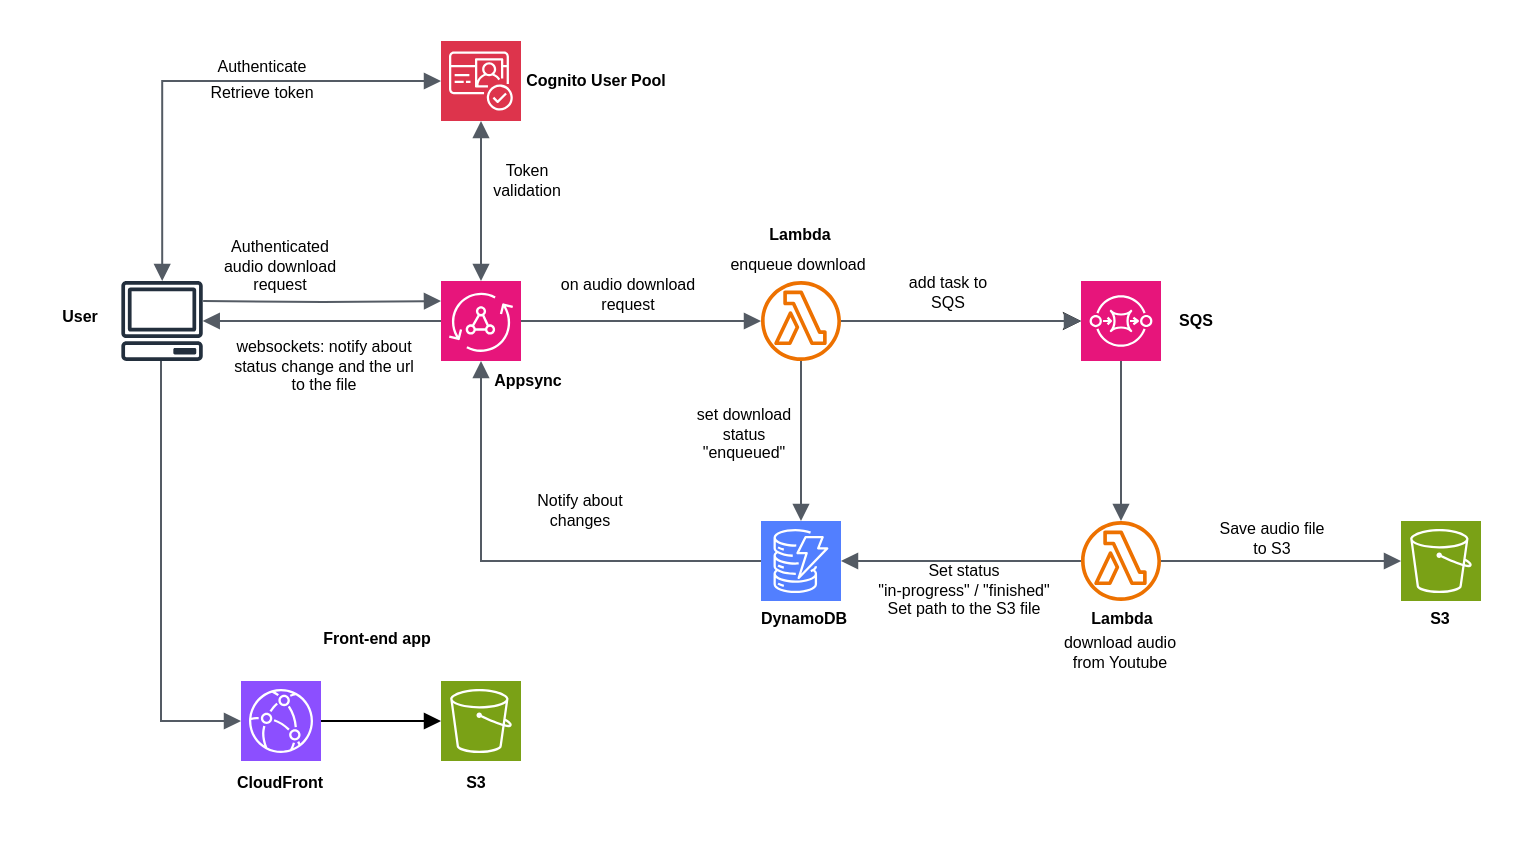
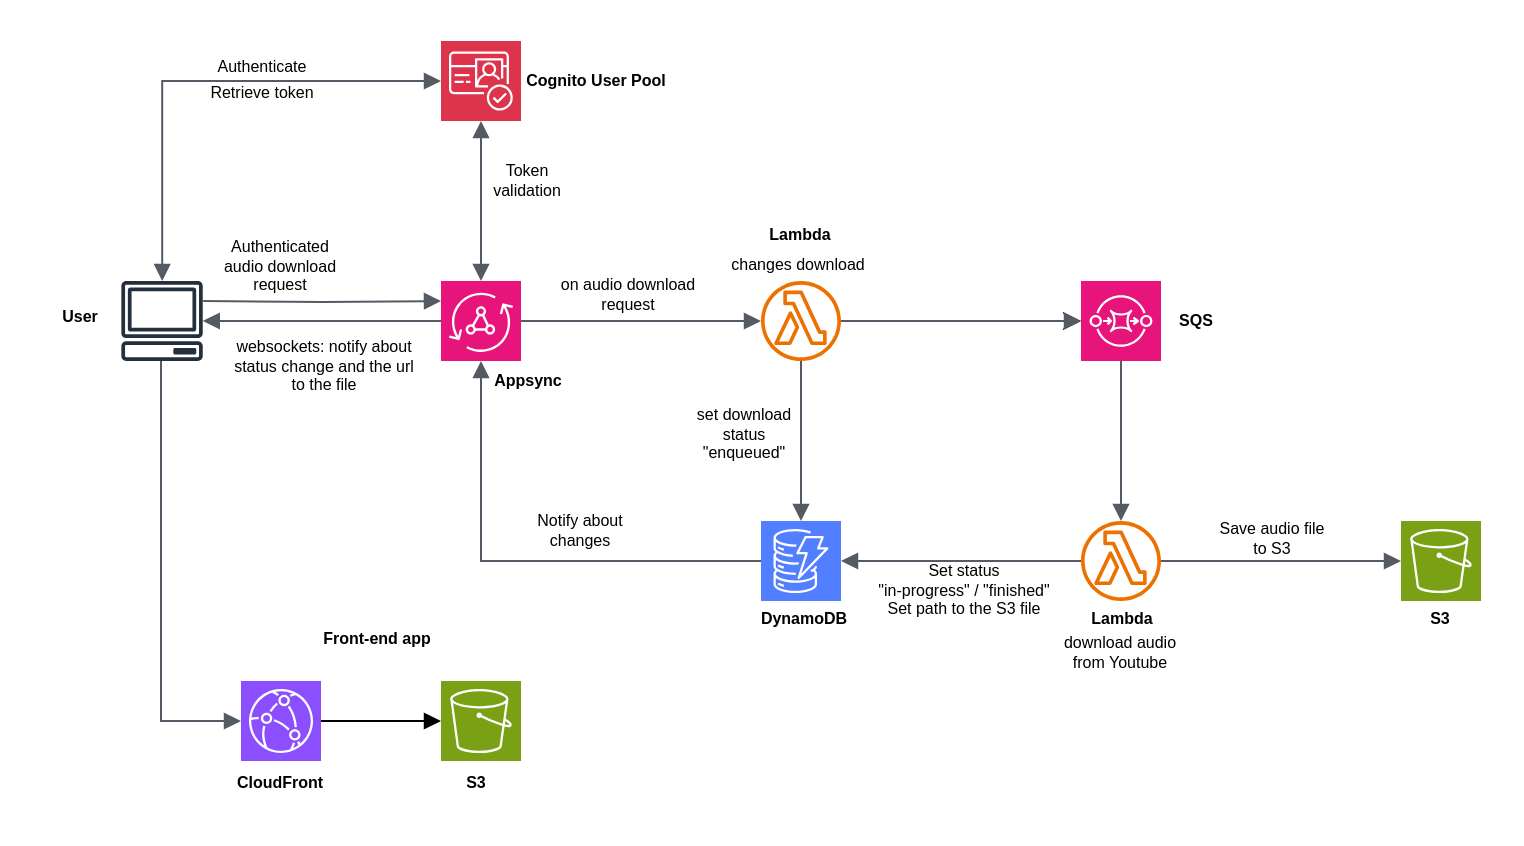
  <mxCell id="0" />
  <mxCell id="1" parent="0" />
  <mxCell id="2" value="" style="sketch=0;outlineConnect=0;fontColor=#232F3E;gradientColor=none;fillColor=#232F3D;strokeColor=none;dashed=0;verticalLabelPosition=bottom;verticalAlign=top;align=center;html=1;fontSize=8;fontStyle=0;aspect=fixed;pointerEvents=1;shape=mxgraph.aws4.client;" parent="1" vertex="1"><mxGeometry x="60" y="140" width="41.05" height="40" as="geometry" /></mxCell>
  <mxCell id="3" value="" style="sketch=0;points=[[0,0,0],[0.25,0,0],[0.5,0,0],[0.75,0,0],[1,0,0],[0,1,0],[0.25,1,0],[0.5,1,0],[0.75,1,0],[1,1,0],[0,0.25,0],[0,0.5,0],[0,0.75,0],[1,0.25,0],[1,0.5,0],[1,0.75,0]];outlineConnect=0;fillColor=#DD344C;strokeColor=#ffffff;dashed=0;verticalLabelPosition=bottom;verticalAlign=top;align=center;html=1;aspect=fixed;shape=mxgraph.aws4.resourceIcon;resIcon=mxgraph.aws4.cognito;fontSize=8;" parent="1" vertex="1"><mxGeometry x="220" y="20" width="40" height="40" as="geometry" /></mxCell>
  <mxCell id="4" value="Cognito User Pool" style="text;strokeColor=none;align=center;fillColor=none;html=1;verticalAlign=middle;whiteSpace=wrap;rounded=0;fontSize=8;fontStyle=1" parent="1" vertex="1"><mxGeometry x="258" y="25.74" width="80" height="28.52" as="geometry" /></mxCell>
  <mxCell id="5" value="" style="sketch=0;points=[[0,0,0],[0.25,0,0],[0.5,0,0],[0.75,0,0],[1,0,0],[0,1,0],[0.25,1,0],[0.5,1,0],[0.75,1,0],[1,1,0],[0,0.25,0],[0,0.5,0],[0,0.75,0],[1,0.25,0],[1,0.5,0],[1,0.75,0]];outlineConnect=0;fontColor=#232F3E;fillColor=#E7157B;strokeColor=#ffffff;dashed=0;verticalLabelPosition=bottom;verticalAlign=top;align=center;html=1;fontSize=8;fontStyle=0;aspect=fixed;shape=mxgraph.aws4.resourceIcon;resIcon=mxgraph.aws4.appsync;" parent="1" vertex="1"><mxGeometry x="220" y="140" width="40" height="40" as="geometry" /></mxCell>
  <mxCell id="6" value="" style="sketch=0;points=[[0,0,0],[0.25,0,0],[0.5,0,0],[0.75,0,0],[1,0,0],[0,1,0],[0.25,1,0],[0.5,1,0],[0.75,1,0],[1,1,0],[0,0.25,0],[0,0.5,0],[0,0.75,0],[1,0.25,0],[1,0.5,0],[1,0.75,0]];outlineConnect=0;fontColor=#232F3E;fillColor=#527FFF;strokeColor=#ffffff;dashed=0;verticalLabelPosition=bottom;verticalAlign=top;align=center;html=1;fontSize=8;fontStyle=0;aspect=fixed;shape=mxgraph.aws4.resourceIcon;resIcon=mxgraph.aws4.dynamodb;" parent="1" vertex="1"><mxGeometry x="380" y="260" width="40" height="40" as="geometry" /></mxCell>
  <mxCell id="7" value="" style="edgeStyle=orthogonalEdgeStyle;rounded=0;orthogonalLoop=1;jettySize=auto;html=1;fontSize=8;" parent="1" source="8" target="9" edge="1"><mxGeometry relative="1" as="geometry" /></mxCell>
  <mxCell id="8" value="" style="sketch=0;outlineConnect=0;fontColor=#232F3E;gradientColor=none;fillColor=#ED7100;strokeColor=none;dashed=0;verticalLabelPosition=bottom;verticalAlign=top;align=center;html=1;fontSize=8;fontStyle=0;aspect=fixed;pointerEvents=1;shape=mxgraph.aws4.lambda_function;" parent="1" vertex="1"><mxGeometry x="380" y="140" width="40" height="40" as="geometry" /></mxCell>
  <mxCell id="9" value="" style="sketch=0;points=[[0,0,0],[0.25,0,0],[0.5,0,0],[0.75,0,0],[1,0,0],[0,1,0],[0.25,1,0],[0.5,1,0],[0.75,1,0],[1,1,0],[0,0.25,0],[0,0.5,0],[0,0.75,0],[1,0.25,0],[1,0.5,0],[1,0.75,0]];outlineConnect=0;fontColor=#232F3E;fillColor=#E7157B;strokeColor=#ffffff;dashed=0;verticalLabelPosition=bottom;verticalAlign=top;align=center;html=1;fontSize=8;fontStyle=0;aspect=fixed;shape=mxgraph.aws4.resourceIcon;resIcon=mxgraph.aws4.sqs;" parent="1" vertex="1"><mxGeometry x="540" y="140" width="40" height="40" as="geometry" /></mxCell>
  <mxCell id="10" value="" style="sketch=0;outlineConnect=0;fontColor=#232F3E;gradientColor=none;fillColor=#ED7100;strokeColor=none;dashed=0;verticalLabelPosition=bottom;verticalAlign=top;align=center;html=1;fontSize=8;fontStyle=0;aspect=fixed;pointerEvents=1;shape=mxgraph.aws4.lambda_function;" parent="1" vertex="1"><mxGeometry x="540" y="260" width="40" height="40" as="geometry" /></mxCell>
  <mxCell id="11" value="" style="sketch=0;points=[[0,0,0],[0.25,0,0],[0.5,0,0],[0.75,0,0],[1,0,0],[0,1,0],[0.25,1,0],[0.5,1,0],[0.75,1,0],[1,1,0],[0,0.25,0],[0,0.5,0],[0,0.75,0],[1,0.25,0],[1,0.5,0],[1,0.75,0]];outlineConnect=0;fontColor=#232F3E;fillColor=#7AA116;strokeColor=#ffffff;dashed=0;verticalLabelPosition=bottom;verticalAlign=top;align=center;html=1;fontSize=8;fontStyle=0;aspect=fixed;shape=mxgraph.aws4.resourceIcon;resIcon=mxgraph.aws4.s3;" parent="1" vertex="1"><mxGeometry x="700" y="260" width="40" height="40" as="geometry" /></mxCell>
  <mxCell id="12" value="" style="edgeStyle=orthogonalEdgeStyle;html=1;endArrow=block;elbow=vertical;startArrow=block;startFill=1;endFill=1;strokeColor=#545B64;rounded=0;fontSize=8;" parent="1" source="2" target="3" edge="1"><mxGeometry width="100" relative="1" as="geometry"><mxPoint x="80" y="70" as="sourcePoint" /><mxPoint x="180" y="39.7" as="targetPoint" /><Array as="points"><mxPoint x="81" y="40" /></Array></mxGeometry></mxCell>
  <mxCell id="13" value="" style="edgeStyle=orthogonalEdgeStyle;html=1;endArrow=block;elbow=vertical;startArrow=block;startFill=1;endFill=1;strokeColor=#545B64;rounded=0;exitX=0.5;exitY=1;exitDx=0;exitDy=0;exitPerimeter=0;fontSize=8;" parent="1" source="3" target="5" edge="1"><mxGeometry width="100" relative="1" as="geometry"><mxPoint x="160" y="100" as="sourcePoint" /><mxPoint x="260" y="100" as="targetPoint" /></mxGeometry></mxCell>
  <mxCell id="14" value="" style="edgeStyle=orthogonalEdgeStyle;html=1;endArrow=block;elbow=vertical;startArrow=none;endFill=1;strokeColor=#545B64;rounded=0;fontSize=8;" parent="1" source="5" target="8" edge="1"><mxGeometry width="100" relative="1" as="geometry"><mxPoint x="190" y="190" as="sourcePoint" /><mxPoint x="290" y="190" as="targetPoint" /></mxGeometry></mxCell>
  <mxCell id="15" value="" style="edgeStyle=orthogonalEdgeStyle;html=1;endArrow=block;elbow=vertical;startArrow=none;endFill=1;strokeColor=#545B64;rounded=0;fontSize=8;" parent="1" source="8" target="6" edge="1"><mxGeometry width="100" relative="1" as="geometry"><mxPoint x="190" y="190" as="sourcePoint" /><mxPoint x="290" y="190" as="targetPoint" /></mxGeometry></mxCell>
  <mxCell id="16" value="" style="edgeStyle=orthogonalEdgeStyle;html=1;endArrow=block;elbow=vertical;startArrow=none;endFill=1;strokeColor=#545B64;rounded=0;fontSize=8;" parent="1" source="8" target="9" edge="1"><mxGeometry width="100" relative="1" as="geometry"><mxPoint x="340" y="159.7" as="sourcePoint" /><mxPoint x="420" y="159.7" as="targetPoint" /></mxGeometry></mxCell>
  <mxCell id="17" value="" style="edgeStyle=orthogonalEdgeStyle;html=1;endArrow=block;elbow=vertical;startArrow=none;endFill=1;strokeColor=#545B64;rounded=0;fontSize=8;" parent="1" source="9" target="10" edge="1"><mxGeometry width="100" relative="1" as="geometry"><mxPoint x="420" y="210" as="sourcePoint" /><mxPoint x="440" y="250" as="targetPoint" /></mxGeometry></mxCell>
  <mxCell id="18" value="" style="edgeStyle=orthogonalEdgeStyle;html=1;endArrow=block;elbow=vertical;startArrow=none;endFill=1;strokeColor=#545B64;rounded=0;fontSize=8;" parent="1" source="10" target="11" edge="1"><mxGeometry width="100" relative="1" as="geometry"><mxPoint x="490" y="280" as="sourcePoint" /><mxPoint x="520" y="280" as="targetPoint" /></mxGeometry></mxCell>
  <mxCell id="19" value="" style="edgeStyle=orthogonalEdgeStyle;html=1;endArrow=none;elbow=vertical;startArrow=block;startFill=1;strokeColor=#545B64;rounded=0;fontSize=8;" parent="1" source="6" target="10" edge="1"><mxGeometry width="100" relative="1" as="geometry"><mxPoint x="290" y="320" as="sourcePoint" /><mxPoint x="390" y="320" as="targetPoint" /></mxGeometry></mxCell>
  <mxCell id="20" value="" style="edgeStyle=orthogonalEdgeStyle;html=1;endArrow=none;elbow=vertical;startArrow=block;startFill=1;strokeColor=#545B64;rounded=0;fontSize=8;" parent="1" source="5" target="6" edge="1"><mxGeometry width="100" relative="1" as="geometry"><mxPoint x="190" y="190" as="sourcePoint" /><mxPoint x="290" y="270" as="targetPoint" /><Array as="points"><mxPoint x="240" y="280" /></Array></mxGeometry></mxCell>
  <mxCell id="21" value="" style="edgeStyle=orthogonalEdgeStyle;html=1;endArrow=none;elbow=vertical;startArrow=block;startFill=1;strokeColor=#545B64;rounded=0;entryX=0;entryY=0.5;entryDx=0;entryDy=0;entryPerimeter=0;fontSize=8;" parent="1" source="2" target="5" edge="1"><mxGeometry width="100" relative="1" as="geometry"><mxPoint x="110" y="160" as="sourcePoint" /><mxPoint x="180" y="220" as="targetPoint" /></mxGeometry></mxCell>
  <mxCell id="22" value="Authenticate" style="text;strokeColor=none;align=center;fillColor=none;html=1;verticalAlign=middle;whiteSpace=wrap;rounded=0;fontSize=8;" parent="1" vertex="1"><mxGeometry x="101" y="28" width="60" height="10" as="geometry" /></mxCell>
  <mxCell id="23" value="Retrieve token" style="text;strokeColor=none;align=center;fillColor=none;html=1;verticalAlign=middle;whiteSpace=wrap;rounded=0;fontSize=8;" parent="1" vertex="1"><mxGeometry x="81" y="41" width="100" height="10" as="geometry" /></mxCell>
  <mxCell id="24" value="" style="edgeStyle=orthogonalEdgeStyle;html=1;endArrow=block;elbow=vertical;startArrow=none;endFill=1;strokeColor=#545B64;rounded=0;fontSize=8;entryX=0;entryY=0.25;entryDx=0;entryDy=0;entryPerimeter=0;" parent="1" target="5" edge="1"><mxGeometry width="100" relative="1" as="geometry"><mxPoint x="101.055" y="150" as="sourcePoint" /><mxPoint x="180" y="150" as="targetPoint" /></mxGeometry></mxCell>
  <mxCell id="25" value="Authenticated audio download request" style="text;strokeColor=none;align=center;fillColor=none;html=1;verticalAlign=middle;whiteSpace=wrap;rounded=0;fontSize=8;" parent="1" vertex="1"><mxGeometry x="110" y="118" width="60" height="30" as="geometry" /></mxCell>
  <mxCell id="26" value="Token validation" style="text;strokeColor=none;align=center;fillColor=none;html=1;verticalAlign=middle;whiteSpace=wrap;rounded=0;fontSize=8;" parent="1" vertex="1"><mxGeometry x="234" y="85" width="59" height="10" as="geometry" /></mxCell>
  <mxCell id="27" value="on audio download request" style="text;strokeColor=none;align=center;fillColor=none;html=1;verticalAlign=middle;whiteSpace=wrap;rounded=0;fontSize=8;" parent="1" vertex="1"><mxGeometry x="278" y="132" width="72" height="30" as="geometry" /></mxCell>
  <mxCell id="28" value="set download status &quot;enqueued&quot;" style="text;strokeColor=none;align=center;fillColor=none;html=1;verticalAlign=middle;whiteSpace=wrap;rounded=0;fontSize=8;" parent="1" vertex="1"><mxGeometry x="342" y="202" width="60" height="30" as="geometry" /></mxCell>
- <mxCell id="29" value="add task to SQS" style="text;strokeColor=none;align=center;fillColor=none;html=1;verticalAlign=middle;whiteSpace=wrap;rounded=0;fontSize=8;" parent="1" vertex="1"><mxGeometry x="444" y="131" width="60" height="30" as="geometry" /></mxCell>
  <mxCell id="30" value="download audio from Youtube" style="text;strokeColor=none;align=center;fillColor=none;html=1;verticalAlign=middle;whiteSpace=wrap;rounded=0;fontSize=8;" parent="1" vertex="1"><mxGeometry x="530" y="311" width="60" height="30" as="geometry" /></mxCell>
  <mxCell id="31" value="Save audio file to S3" style="text;strokeColor=none;align=center;fillColor=none;html=1;verticalAlign=middle;whiteSpace=wrap;rounded=0;fontSize=8;" parent="1" vertex="1"><mxGeometry x="606" y="254" width="60" height="30" as="geometry" /></mxCell>
  <mxCell id="32" value="Set status&lt;div&gt;&quot;in-progress&quot; /&amp;nbsp;&lt;span style=&quot;background-color: initial;&quot;&gt;&quot;finished&quot;&lt;/span&gt;&lt;/div&gt;&lt;div&gt;&lt;span style=&quot;background-color: initial;&quot;&gt;Set path to the S3 file&lt;/span&gt;&lt;/div&gt;" style="text;strokeColor=none;align=center;fillColor=none;html=1;verticalAlign=middle;whiteSpace=wrap;rounded=0;fontSize=8;" parent="1" vertex="1"><mxGeometry x="434" y="280" width="96" height="30" as="geometry" /></mxCell>
- <mxCell id="33" value="Notify about changes" style="text;strokeColor=none;align=center;fillColor=none;html=1;verticalAlign=middle;whiteSpace=wrap;rounded=0;fontSize=8;" parent="1" vertex="1"><mxGeometry x="260" y="240" width="60" height="30" as="geometry" /></mxCell>
+ <mxCell id="33" value="Notify about changes" style="text;strokeColor=none;align=center;fillColor=none;html=1;verticalAlign=middle;whiteSpace=wrap;rounded=0;fontSize=8;" parent="1" vertex="1"><mxGeometry x="260" y="250" width="60" height="30" as="geometry" /></mxCell>
  <mxCell id="34" value="websockets: n&lt;span style=&quot;background-color: initial; font-size: 8px;&quot;&gt;otify about status change and the url to the file&lt;/span&gt;" style="text;strokeColor=none;align=center;fillColor=none;html=1;verticalAlign=middle;whiteSpace=wrap;rounded=0;fontSize=8;" parent="1" vertex="1"><mxGeometry x="113.52" y="168" width="96.48" height="30" as="geometry" /></mxCell>
  <mxCell id="35" value="User" style="text;strokeColor=none;align=center;fillColor=none;html=1;verticalAlign=middle;whiteSpace=wrap;rounded=0;fontSize=8;fontStyle=1" parent="1" vertex="1"><mxGeometry y="148" width="40" height="20" as="geometry" x="20" /></mxCell>
  <mxCell id="36" value="Appsync" style="text;strokeColor=none;align=center;fillColor=none;html=1;verticalAlign=middle;whiteSpace=wrap;rounded=0;fontSize=8;fontStyle=1" parent="1" vertex="1"><mxGeometry x="223.5" y="175.74" width="80" height="28.52" as="geometry" /></mxCell>
  <mxCell id="37" value="DynamoDB" style="text;strokeColor=none;align=center;fillColor=none;html=1;verticalAlign=middle;whiteSpace=wrap;rounded=0;fontSize=8;fontStyle=1" parent="1" vertex="1"><mxGeometry x="372" y="299.48" width="60" height="20" as="geometry" /></mxCell>
  <mxCell id="38" value="Lambda" style="text;strokeColor=none;align=center;fillColor=none;html=1;verticalAlign=middle;whiteSpace=wrap;rounded=0;fontSize=8;fontStyle=1" parent="1" vertex="1"><mxGeometry x="375" y="107" width="50" height="20" as="geometry" /></mxCell>
  <mxCell id="39" value="SQS" style="text;strokeColor=none;align=center;fillColor=none;html=1;verticalAlign=middle;whiteSpace=wrap;rounded=0;fontSize=8;fontStyle=1" parent="1" vertex="1"><mxGeometry x="578" y="150" width="40" height="20" as="geometry" /></mxCell>
  <mxCell id="40" value="S3" style="text;strokeColor=none;align=center;fillColor=none;html=1;verticalAlign=middle;whiteSpace=wrap;rounded=0;fontSize=8;fontStyle=1" parent="1" vertex="1"><mxGeometry x="700" y="299.48" width="40" height="20" as="geometry" /></mxCell>
  <mxCell id="41" value="Lambda" style="text;strokeColor=none;align=center;fillColor=none;html=1;verticalAlign=middle;whiteSpace=wrap;rounded=0;fontSize=8;fontStyle=1" parent="1" vertex="1"><mxGeometry x="541" y="299.48" width="40" height="20" as="geometry" /></mxCell>
- <mxCell id="42" value="enqueue download" style="text;strokeColor=none;align=center;fillColor=none;html=1;verticalAlign=middle;whiteSpace=wrap;rounded=0;fontSize=8;" parent="1" vertex="1"><mxGeometry x="354" y="122" width="90" height="20" as="geometry" /></mxCell>
+ <mxCell id="42" value="changes download" style="text;strokeColor=none;align=center;fillColor=none;html=1;verticalAlign=middle;whiteSpace=wrap;rounded=0;fontSize=8;" parent="1" vertex="1"><mxGeometry x="354" y="122" width="90" height="20" as="geometry" /></mxCell>
  <mxCell id="43" value="" style="sketch=0;points=[[0,0,0],[0.25,0,0],[0.5,0,0],[0.75,0,0],[1,0,0],[0,1,0],[0.25,1,0],[0.5,1,0],[0.75,1,0],[1,1,0],[0,0.25,0],[0,0.5,0],[0,0.75,0],[1,0.25,0],[1,0.5,0],[1,0.75,0]];outlineConnect=0;fontColor=#232F3E;fillColor=#7AA116;strokeColor=#ffffff;dashed=0;verticalLabelPosition=bottom;verticalAlign=top;align=center;html=1;fontSize=8;fontStyle=0;aspect=fixed;shape=mxgraph.aws4.resourceIcon;resIcon=mxgraph.aws4.s3;" vertex="1" parent="1"><mxGeometry x="220" y="340" width="40" height="40" as="geometry" /></mxCell>
  <mxCell id="44" value="" style="sketch=0;points=[[0,0,0],[0.25,0,0],[0.5,0,0],[0.75,0,0],[1,0,0],[0,1,0],[0.25,1,0],[0.5,1,0],[0.75,1,0],[1,1,0],[0,0.25,0],[0,0.5,0],[0,0.75,0],[1,0.25,0],[1,0.5,0],[1,0.75,0]];outlineConnect=0;fontColor=#232F3E;fillColor=#8C4FFF;strokeColor=#ffffff;dashed=0;verticalLabelPosition=bottom;verticalAlign=top;align=center;html=1;fontSize=12;fontStyle=0;aspect=fixed;shape=mxgraph.aws4.resourceIcon;resIcon=mxgraph.aws4.cloudfront;" vertex="1" parent="1"><mxGeometry x="120" y="340" width="40" height="40" as="geometry" /></mxCell>
  <mxCell id="45" value="S3" style="text;strokeColor=none;align=center;fillColor=none;html=1;verticalAlign=middle;whiteSpace=wrap;rounded=0;fontSize=8;fontStyle=1" vertex="1" parent="1"><mxGeometry x="218" y="381" width="40" height="20" as="geometry" /></mxCell>
  <mxCell id="46" value="CloudFront" style="text;strokeColor=none;align=center;fillColor=none;html=1;verticalAlign=middle;whiteSpace=wrap;rounded=0;fontSize=8;fontStyle=1" vertex="1" parent="1"><mxGeometry x="120" y="381" width="40" height="20" as="geometry" /></mxCell>
  <mxCell id="47" value="Front-end app" style="text;strokeColor=none;align=center;fillColor=none;html=1;verticalAlign=middle;whiteSpace=wrap;rounded=0;fontSize=8;fontStyle=1" vertex="1" parent="1"><mxGeometry x="159" y="309" width="59" height="20" as="geometry" /></mxCell>
  <mxCell id="48" value="" style="edgeStyle=orthogonalEdgeStyle;html=1;endArrow=block;elbow=vertical;startArrow=none;startFill=0;endFill=1;strokeColor=default;rounded=0;fontSize=8;entryX=0;entryY=0.5;entryDx=0;entryDy=0;entryPerimeter=0;" edge="1" parent="1" source="44" target="43"><mxGeometry width="100" relative="1" as="geometry"><mxPoint x="181" y="359.67" as="sourcePoint" /><mxPoint x="210" y="360" as="targetPoint" /></mxGeometry></mxCell>
  <mxCell id="49" value="" style="edgeStyle=orthogonalEdgeStyle;html=1;endArrow=none;elbow=vertical;startArrow=block;startFill=1;strokeColor=#545B64;rounded=0;fontSize=8;exitX=0;exitY=0.5;exitDx=0;exitDy=0;exitPerimeter=0;" edge="1" parent="1" source="44" target="2"><mxGeometry width="100" relative="1" as="geometry"><mxPoint x="91" y="360" as="sourcePoint" /><mxPoint x="85" y="210" as="targetPoint" /><Array as="points"><mxPoint x="80" y="360" /></Array></mxGeometry></mxCell>
